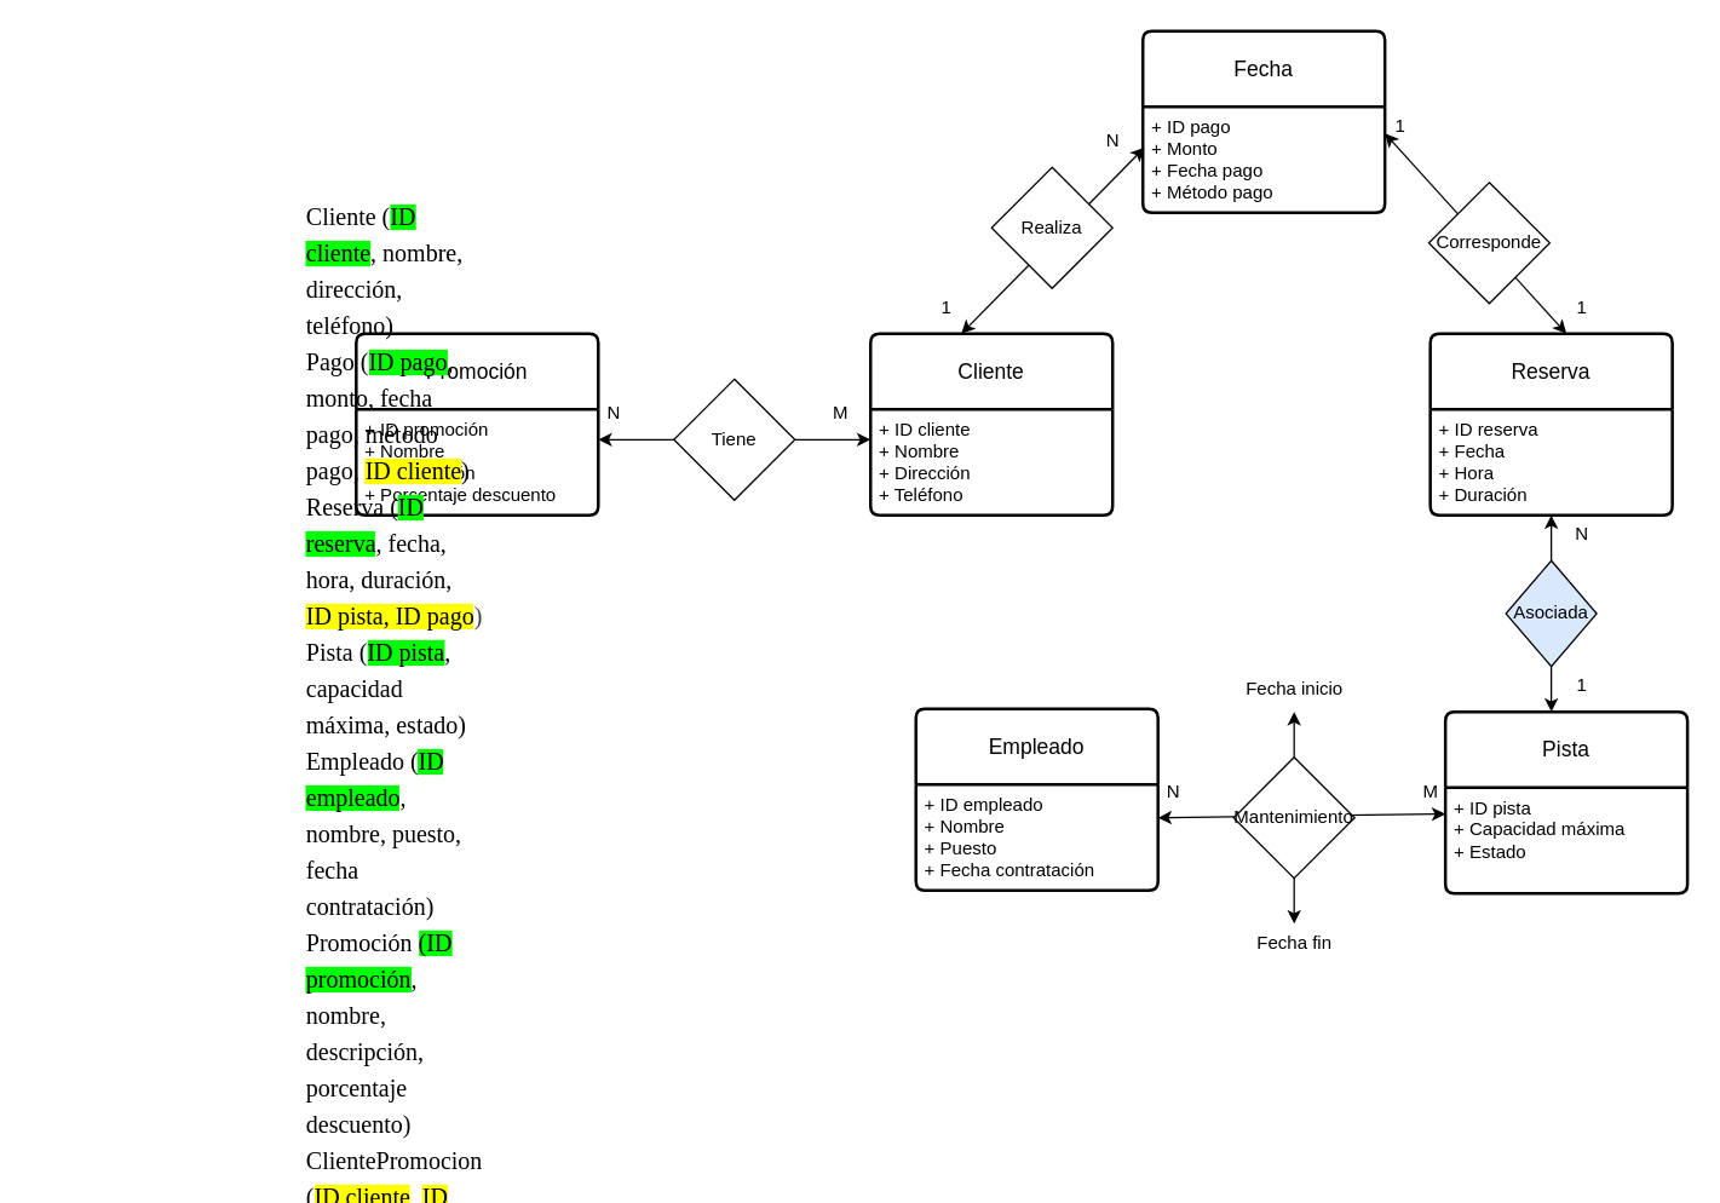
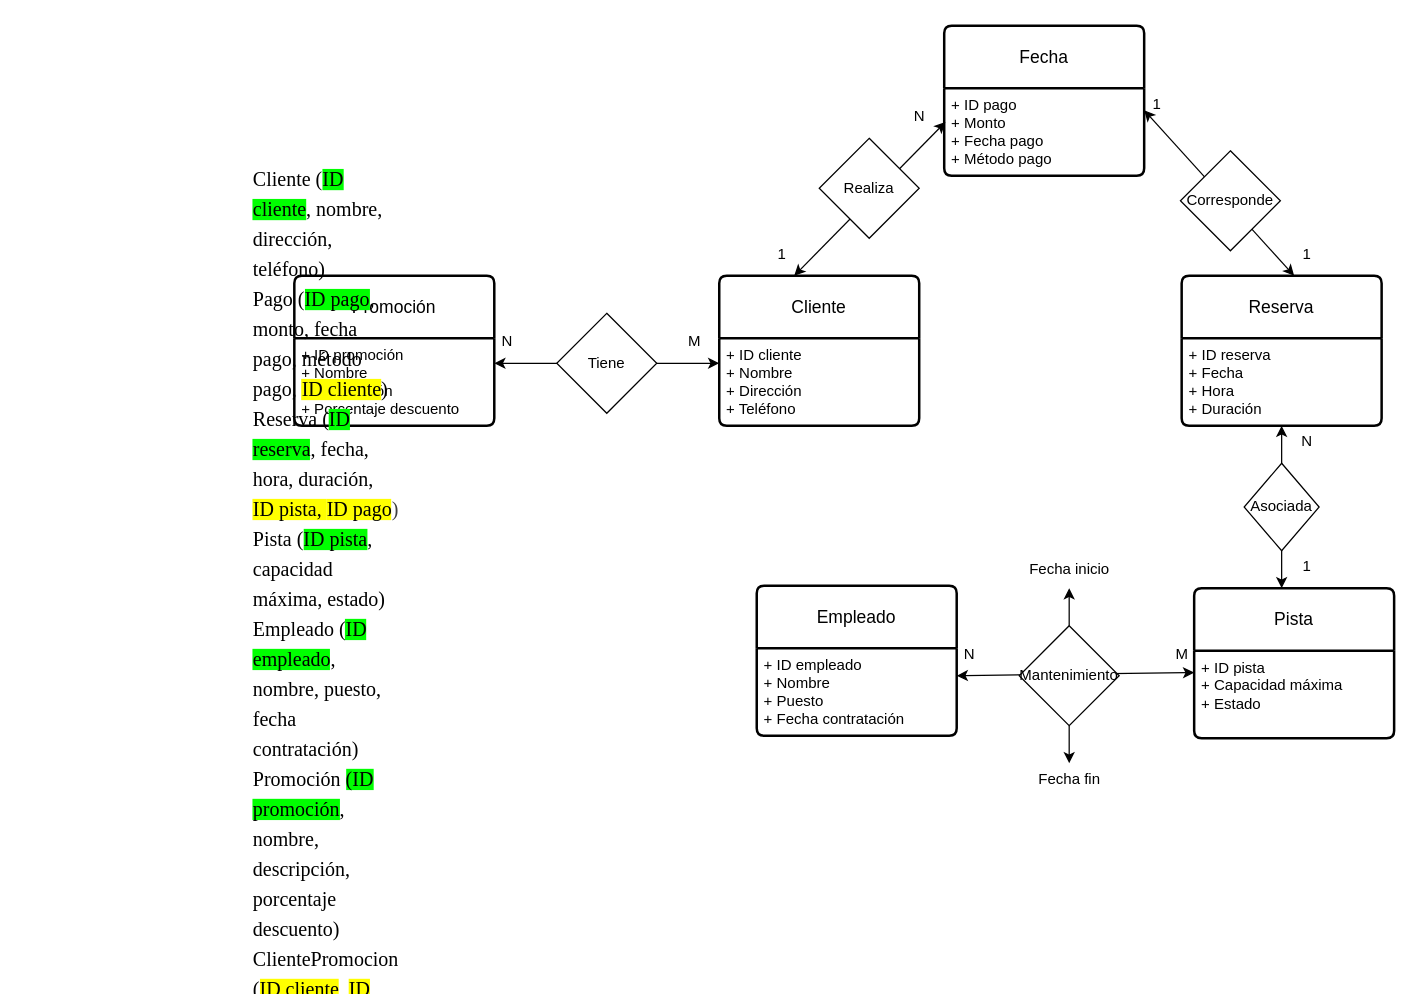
  <mxCell id="0" />
  <mxCell id="1" parent="0" />
  <mxCell id="2" value="Cliente" style="swimlane;childLayout=stackLayout;horizontal=1;startSize=50;horizontalStack=0;rounded=1;fontSize=14;fontStyle=0;strokeWidth=2;resizeParent=0;resizeLast=1;shadow=0;dashed=0;align=center;arcSize=4;whiteSpace=wrap;html=1;" parent="1" vertex="1"><mxGeometry x="575" y="220" width="160" height="120" as="geometry" /></mxCell>
  <mxCell id="3" value="+ ID cliente&lt;br&gt;+ Nombre&lt;br&gt;+ Dirección&lt;div&gt;+ Teléfono&lt;/div&gt;" style="align=left;strokeColor=none;fillColor=none;spacingLeft=4;fontSize=12;verticalAlign=top;resizable=0;rotatable=0;part=1;html=1;" parent="2" vertex="1"><mxGeometry y="50" width="160" height="70" as="geometry" /></mxCell>
  <mxCell id="4" value="Reserva" style="swimlane;childLayout=stackLayout;horizontal=1;startSize=50;horizontalStack=0;rounded=1;fontSize=14;fontStyle=0;strokeWidth=2;resizeParent=0;resizeLast=1;shadow=0;dashed=0;align=center;arcSize=4;whiteSpace=wrap;html=1;" parent="1" vertex="1"><mxGeometry x="945" y="220" width="160" height="120" as="geometry" /></mxCell>
  <mxCell id="5" value="+ ID reserva&lt;br&gt;+ Fecha&lt;div&gt;&lt;font color=&quot;#000000&quot;&gt;+ Hora&lt;br&gt;&lt;/font&gt;+ Duración&lt;/div&gt;" style="align=left;strokeColor=none;fillColor=none;spacingLeft=4;fontSize=12;verticalAlign=top;resizable=0;rotatable=0;part=1;html=1;" parent="4" vertex="1"><mxGeometry y="50" width="160" height="70" as="geometry" /></mxCell>
  <mxCell id="6" value="Empleado" style="swimlane;childLayout=stackLayout;horizontal=1;startSize=50;horizontalStack=0;rounded=1;fontSize=14;fontStyle=0;strokeWidth=2;resizeParent=0;resizeLast=1;shadow=0;dashed=0;align=center;arcSize=4;whiteSpace=wrap;html=1;" parent="1" vertex="1"><mxGeometry x="605" y="468" width="160" height="120" as="geometry" /></mxCell>
  <mxCell id="7" value="+ ID empleado&lt;br&gt;+ Nombre&lt;br&gt;+ Puesto&lt;div&gt;+ Fecha contratación&lt;/div&gt;" style="align=left;strokeColor=none;fillColor=none;spacingLeft=4;fontSize=12;verticalAlign=top;resizable=0;rotatable=0;part=1;html=1;" parent="6" vertex="1"><mxGeometry y="50" width="160" height="70" as="geometry" /></mxCell>
  <mxCell id="8" value="Fecha" style="swimlane;childLayout=stackLayout;horizontal=1;startSize=50;horizontalStack=0;rounded=1;fontSize=14;fontStyle=0;strokeWidth=2;resizeParent=0;resizeLast=1;shadow=0;dashed=0;align=center;arcSize=4;whiteSpace=wrap;html=1;" parent="1" vertex="1"><mxGeometry x="755" y="20" width="160" height="120" as="geometry" /></mxCell>
  <mxCell id="9" value="+ ID pago&lt;br&gt;+ Monto&lt;br&gt;+ Fecha pago&lt;div&gt;+ Método pago&lt;/div&gt;" style="align=left;strokeColor=none;fillColor=none;spacingLeft=4;fontSize=12;verticalAlign=top;resizable=0;rotatable=0;part=1;html=1;" parent="8" vertex="1"><mxGeometry y="50" width="160" height="70" as="geometry" /></mxCell>
  <mxCell id="10" value="Promoción" style="swimlane;childLayout=stackLayout;horizontal=1;startSize=50;horizontalStack=0;rounded=1;fontSize=14;fontStyle=0;strokeWidth=2;resizeParent=0;resizeLast=1;shadow=0;dashed=0;align=center;arcSize=4;whiteSpace=wrap;html=1;" parent="1" vertex="1"><mxGeometry x="235" y="220" width="160" height="120" as="geometry" /></mxCell>
  <mxCell id="11" value="+ ID promoción&lt;br&gt;+ Nombre&lt;br&gt;+ Descripción&lt;div&gt;+ Porcentaje descuento&lt;/div&gt;" style="align=left;strokeColor=none;fillColor=none;spacingLeft=4;fontSize=12;verticalAlign=top;resizable=0;rotatable=0;part=1;html=1;" parent="10" vertex="1"><mxGeometry y="50" width="160" height="70" as="geometry" /></mxCell>
  <mxCell id="12" value="Pista" style="swimlane;childLayout=stackLayout;horizontal=1;startSize=50;horizontalStack=0;rounded=1;fontSize=14;fontStyle=0;strokeWidth=2;resizeParent=0;resizeLast=1;shadow=0;dashed=0;align=center;arcSize=4;whiteSpace=wrap;html=1;" parent="1" vertex="1"><mxGeometry x="955" y="470" width="160" height="120" as="geometry" /></mxCell>
  <mxCell id="13" value="+ ID pista&lt;br&gt;+ Capacidad máxima&lt;br&gt;+ Estado" style="align=left;strokeColor=none;fillColor=none;spacingLeft=4;fontSize=12;verticalAlign=top;resizable=0;rotatable=0;part=1;html=1;" parent="12" vertex="1"><mxGeometry y="50" width="160" height="70" as="geometry" /></mxCell>
  <mxCell id="14" value="" style="endArrow=classic;startArrow=classic;html=1;entryX=0.5;entryY=1;entryDx=0;entryDy=0;" parent="1" target="5" edge="1"><mxGeometry width="50" height="50" relative="1" as="geometry"><mxPoint x="1025" y="470" as="sourcePoint" /><mxPoint x="1075" y="420" as="targetPoint" /></mxGeometry></mxCell>
- <mxCell id="15" value="Asociada" style="rhombus;whiteSpace=wrap;html=1;fillColor=#dae8fc;" parent="1" vertex="1"><mxGeometry x="995" y="370" width="60" height="70" as="geometry" /></mxCell>
+ <mxCell id="15" value="Asociada" style="rhombus;whiteSpace=wrap;html=1;" parent="1" vertex="1"><mxGeometry x="995" y="370" width="60" height="70" as="geometry" /></mxCell>
  <mxCell id="16" value="1" style="text;html=1;align=center;verticalAlign=middle;resizable=0;points=[];autosize=1;strokeColor=none;fillColor=none;" parent="1" vertex="1"><mxGeometry x="1030" y="438" width="30" height="30" as="geometry" /></mxCell>
  <mxCell id="17" value="N" style="text;html=1;align=center;verticalAlign=middle;resizable=0;points=[];autosize=1;strokeColor=none;fillColor=none;" parent="1" vertex="1"><mxGeometry x="1030" y="338" width="30" height="30" as="geometry" /></mxCell>
  <mxCell id="18" value="" style="endArrow=classic;startArrow=classic;html=1;entryX=0;entryY=0.25;entryDx=0;entryDy=0;" parent="1" target="13" edge="1"><mxGeometry width="50" height="50" relative="1" as="geometry"><mxPoint x="765" y="540" as="sourcePoint" /><mxPoint x="815" y="490" as="targetPoint" /></mxGeometry></mxCell>
  <mxCell id="19" style="edgeStyle=none;html=1;exitX=0.5;exitY=0;exitDx=0;exitDy=0;" edge="1" parent="1" source="21"><mxGeometry relative="1" as="geometry"><mxPoint x="855" y="470" as="targetPoint" /></mxGeometry></mxCell>
  <mxCell id="20" style="edgeStyle=none;html=1;exitX=0.5;exitY=1;exitDx=0;exitDy=0;" edge="1" parent="1" source="21"><mxGeometry relative="1" as="geometry"><mxPoint x="855" y="610" as="targetPoint" /></mxGeometry></mxCell>
  <mxCell id="21" value="Mantenimiento" style="rhombus;whiteSpace=wrap;html=1;" parent="1" vertex="1"><mxGeometry x="815" y="500" width="80" height="80" as="geometry" /></mxCell>
  <mxCell id="22" value="N" style="text;html=1;align=center;verticalAlign=middle;resizable=0;points=[];autosize=1;strokeColor=none;fillColor=none;" parent="1" vertex="1"><mxGeometry x="760" y="508" width="30" height="30" as="geometry" /></mxCell>
  <mxCell id="23" value="M" style="text;html=1;align=center;verticalAlign=middle;resizable=0;points=[];autosize=1;strokeColor=none;fillColor=none;" parent="1" vertex="1"><mxGeometry x="930" y="508" width="30" height="30" as="geometry" /></mxCell>
  <mxCell id="24" value="" style="endArrow=classic;startArrow=classic;html=1;" parent="1" edge="1"><mxGeometry width="50" height="50" relative="1" as="geometry"><mxPoint x="395" y="290" as="sourcePoint" /><mxPoint x="575" y="290" as="targetPoint" /></mxGeometry></mxCell>
  <mxCell id="25" value="Tiene" style="rhombus;whiteSpace=wrap;html=1;" parent="1" vertex="1"><mxGeometry x="445" y="250" width="80" height="80" as="geometry" /></mxCell>
  <mxCell id="26" value="N" style="text;html=1;align=center;verticalAlign=middle;resizable=0;points=[];autosize=1;strokeColor=none;fillColor=none;" parent="1" vertex="1"><mxGeometry x="390" y="258" width="30" height="30" as="geometry" /></mxCell>
  <mxCell id="27" value="M" style="text;html=1;align=center;verticalAlign=middle;resizable=0;points=[];autosize=1;strokeColor=none;fillColor=none;" parent="1" vertex="1"><mxGeometry x="540" y="258" width="30" height="30" as="geometry" /></mxCell>
  <mxCell id="28" value="" style="endArrow=classic;startArrow=classic;html=1;entryX=0.006;entryY=0.386;entryDx=0;entryDy=0;entryPerimeter=0;" parent="1" target="9" edge="1"><mxGeometry width="50" height="50" relative="1" as="geometry"><mxPoint x="635" y="220" as="sourcePoint" /><mxPoint x="685" y="170" as="targetPoint" /></mxGeometry></mxCell>
  <mxCell id="29" value="Realiza" style="rhombus;whiteSpace=wrap;html=1;" parent="1" vertex="1"><mxGeometry x="655" y="110" width="80" height="80" as="geometry" /></mxCell>
  <mxCell id="30" value="N" style="text;html=1;align=center;verticalAlign=middle;resizable=0;points=[];autosize=1;strokeColor=none;fillColor=none;" parent="1" vertex="1"><mxGeometry x="720" y="78" width="30" height="30" as="geometry" /></mxCell>
  <mxCell id="31" value="1" style="text;html=1;align=center;verticalAlign=middle;resizable=0;points=[];autosize=1;strokeColor=none;fillColor=none;" parent="1" vertex="1"><mxGeometry x="610" y="188" width="30" height="30" as="geometry" /></mxCell>
  <mxCell id="32" value="" style="endArrow=classic;startArrow=classic;html=1;entryX=1;entryY=0.25;entryDx=0;entryDy=0;" parent="1" target="9" edge="1"><mxGeometry width="50" height="50" relative="1" as="geometry"><mxPoint x="1035" y="220" as="sourcePoint" /><mxPoint x="1085" y="170" as="targetPoint" /></mxGeometry></mxCell>
  <mxCell id="33" value="Corresponde" style="rhombus;whiteSpace=wrap;html=1;" parent="1" vertex="1"><mxGeometry x="944" y="120" width="80" height="80" as="geometry" /></mxCell>
  <mxCell id="34" value="1" style="text;html=1;align=center;verticalAlign=middle;resizable=0;points=[];autosize=1;strokeColor=none;fillColor=none;" parent="1" vertex="1"><mxGeometry x="1030" y="188" width="30" height="30" as="geometry" /></mxCell>
  <mxCell id="35" value="1" style="text;html=1;align=center;verticalAlign=middle;resizable=0;points=[];autosize=1;strokeColor=none;fillColor=none;" parent="1" vertex="1"><mxGeometry x="910" y="68" width="30" height="30" as="geometry" /></mxCell>
  <mxCell id="36" value="&lt;br&gt;&lt;br&gt;&lt;br&gt;&lt;br&gt;&lt;br&gt;&lt;br&gt;&lt;div&gt;&lt;br/&gt;&lt;/div&gt;" style="text;html=1;align=center;verticalAlign=middle;resizable=0;points=[];autosize=1;strokeColor=none;fillColor=none;" vertex="1" parent="1"><mxGeometry x="170" y="663" width="20" height="110" as="geometry" /></mxCell>
  <mxCell id="37" value="&lt;p style=&quot;margin: 0cm; font-size: 12pt; font-family: &amp;quot;Times New Roman&amp;quot;, serif; color: rgb(0, 0, 0); text-align: start; text-wrap-mode: wrap; line-height: 24px;&quot; class=&quot;MsoNormal&quot;&gt;&lt;span lang=&quot;ES-TRAD&quot;&gt;Cliente (&lt;span style=&quot;background: lime;&quot;&gt;ID cliente&lt;/span&gt;, nombre, dirección, teléfono)&lt;/span&gt;&lt;/p&gt;&lt;p style=&quot;margin: 0cm; font-size: 12pt; font-family: &amp;quot;Times New Roman&amp;quot;, serif; color: rgb(0, 0, 0); text-align: start; text-wrap-mode: wrap; line-height: 24px;&quot; class=&quot;MsoNormal&quot;&gt;&lt;span lang=&quot;ES-TRAD&quot;&gt;Pago (&lt;span style=&quot;background: lime;&quot;&gt;ID pago&lt;/span&gt;, monto, fecha pago, método pago, &lt;span style=&quot;background: yellow;&quot;&gt;ID cliente&lt;/span&gt;)&lt;/span&gt;&lt;/p&gt;&lt;p style=&quot;margin: 0cm; font-size: 12pt; font-family: &amp;quot;Times New Roman&amp;quot;, serif; color: rgb(0, 0, 0); text-align: start; text-wrap-mode: wrap; line-height: 24px;&quot; class=&quot;MsoNormal&quot;&gt;&lt;span lang=&quot;ES-TRAD&quot;&gt;Reserva (&lt;span style=&quot;background: lime;&quot;&gt;ID reserva&lt;/span&gt;, fecha, hora, duración, &lt;span style=&quot;background: yellow;&quot;&gt;ID pista,&amp;nbsp;&lt;/span&gt;&lt;/span&gt;&lt;span style=&quot;background-color: yellow; color: rgb(0, 0, 0); font-size: 12pt;&quot;&gt;ID pago&lt;/span&gt;&lt;span style=&quot;background-color: transparent; color: rgb(63, 63, 63); font-size: 12pt;&quot;&gt;)&lt;/span&gt;&lt;/p&gt;&lt;p style=&quot;margin: 0cm; font-size: 12pt; font-family: &amp;quot;Times New Roman&amp;quot;, serif; color: rgb(0, 0, 0); text-align: start; text-wrap-mode: wrap; line-height: 24px;&quot; class=&quot;MsoNormal&quot;&gt;&lt;span lang=&quot;ES-TRAD&quot;&gt;Pista (&lt;span style=&quot;background: lime;&quot;&gt;ID pista&lt;/span&gt;, capacidad máxima, estado)&lt;/span&gt;&lt;/p&gt;&lt;p style=&quot;margin: 0cm; font-size: 12pt; font-family: &amp;quot;Times New Roman&amp;quot;, serif; color: rgb(0, 0, 0); text-align: start; text-wrap-mode: wrap; line-height: 24px;&quot; class=&quot;MsoNormal&quot;&gt;&lt;span lang=&quot;ES-TRAD&quot;&gt;Empleado (&lt;span style=&quot;background: lime;&quot;&gt;ID empleado&lt;/span&gt;, nombre, puesto, fecha contratación)&lt;/span&gt;&lt;/p&gt;&lt;p style=&quot;margin: 0cm; font-size: 12pt; font-family: &amp;quot;Times New Roman&amp;quot;, serif; color: rgb(0, 0, 0); text-align: start; text-wrap-mode: wrap; line-height: 24px;&quot; class=&quot;MsoNormal&quot;&gt;&lt;span lang=&quot;ES-TRAD&quot;&gt;Promoción &lt;span style=&quot;background: lime;&quot;&gt;(ID promoción&lt;/span&gt;, nombre, descripción, porcentaje descuento)&lt;/span&gt;&lt;/p&gt;&lt;p style=&quot;margin: 0cm; font-size: 12pt; font-family: &amp;quot;Times New Roman&amp;quot;, serif; color: rgb(0, 0, 0); text-align: start; text-wrap-mode: wrap; line-height: 24px;&quot; class=&quot;MsoNormal&quot;&gt;&lt;span lang=&quot;ES-TRAD&quot;&gt;ClientePromocion (&lt;span style=&quot;background: yellow;&quot;&gt;ID cliente&lt;/span&gt;, &lt;span style=&quot;background: yellow;&quot;&gt;ID promoción)&lt;/span&gt;&lt;/span&gt;&lt;/p&gt;&lt;p style=&quot;margin: 0cm; font-size: 12pt; font-family: &amp;quot;Times New Roman&amp;quot;, serif; color: rgb(0, 0, 0); text-align: start; text-wrap-mode: wrap; line-height: 24px;&quot; class=&quot;MsoNormal&quot;&gt;&lt;span lang=&quot;ES-TRAD&quot;&gt;Mantenimiento (&lt;span style=&quot;background: yellow;&quot;&gt;ID empleado&lt;/span&gt;, &lt;span style=&quot;background: yellow;&quot;&gt;ID pista)&lt;/span&gt;&lt;/span&gt;&lt;/p&gt;" style="text;html=1;align=center;verticalAlign=middle;resizable=0;points=[];autosize=1;strokeColor=none;fillColor=none;" vertex="1" parent="1"><mxGeometry x="20" y="410" width="480" height="210" as="geometry" /></mxCell>
  <mxCell id="38" value="Fecha inicio" style="text;html=1;align=center;verticalAlign=middle;resizable=0;points=[];autosize=1;strokeColor=none;fillColor=none;" vertex="1" parent="1"><mxGeometry x="810" y="440" width="90" height="30" as="geometry" /></mxCell>
  <mxCell id="39" value="Fecha fin" style="text;html=1;align=center;verticalAlign=middle;resizable=0;points=[];autosize=1;strokeColor=none;fillColor=none;" vertex="1" parent="1"><mxGeometry x="820" y="608" width="70" height="30" as="geometry" /></mxCell>
